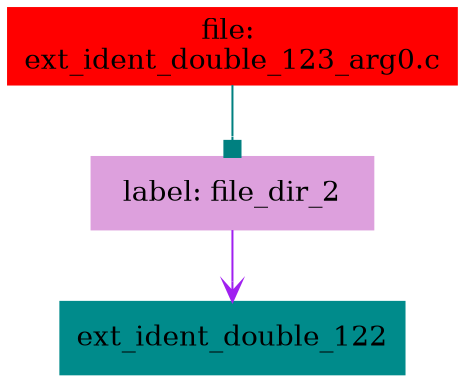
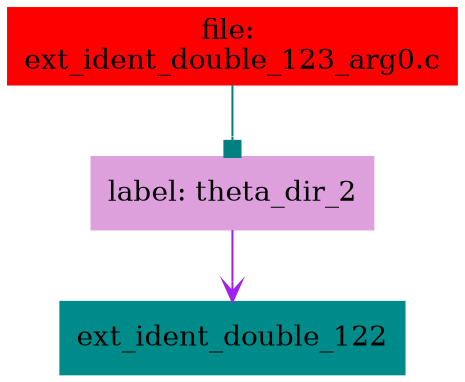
  digraph {
    node [shape=box style=filled]
    n1 [color=red label="file: \next_ident_double_123_arg0.c"]
-   n2 [color=plum label="label: file_dir_2"]
+   n2 [color=plum label="label: theta_dir_2"]
    n3 [color=cyan4 label=ext_ident_double_122]
    n1 -> n2 [color=teal arrowhead=box]
    n2 -> n3 [color=purple arrowhead=vee]
  }
